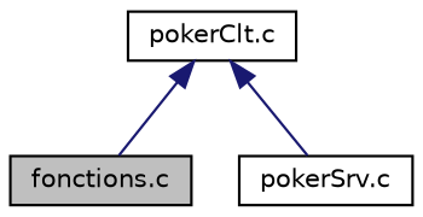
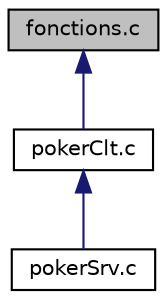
  digraph {
    node [color=black fillcolor=white fontname=Helvetica fontsize=10 shape=record style=filled]
    edge [color=midnightblue dir=back fontname=Helvetica fontsize=10 labelfontname=Helvetica labelfontsize=10 style=solid]
    n1 [fillcolor=grey75 fontcolor=black height=0.2 label="fonctions.c" width=0.4]
    n2 [height=0.2 label="pokerClt.c" width=0.4]
    n3 [height=0.2 label="pokerSrv.c" width=0.4]
-   n2 -> n1
+   n1 -> n2
    n2 -> n3
  }
